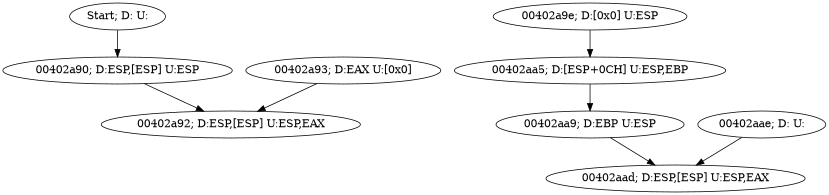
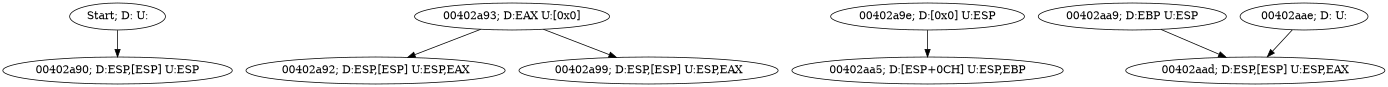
  digraph {
    n1 [label="Start; D: U:"]
    n2 [label="00402a90; D:ESP,[ESP] U:ESP"]
    n3 [label="00402a92; D:ESP,[ESP] U:ESP,EAX"]
    n4 [label="00402a93; D:EAX U:[0x0]"]
+   n5 [label="00402a99; D:ESP,[ESP] U:ESP,EAX"]
    n6 [label="00402a9e; D:[0x0] U:ESP"]
    n7 [label="00402aa5; D:[ESP+0CH] U:ESP,EBP"]
    n8 [label="00402aa9; D:EBP U:ESP"]
    n9 [label="00402aad; D:ESP,[ESP] U:ESP,EAX"]
    n10 [label="00402aae; D: U:"]
    n1 -> n2
-   n2 -> n3
    n4 -> n3
+   n4 -> n5
    n6 -> n7
-   n7 -> n8
    n8 -> n9
    n10 -> n9
  }
